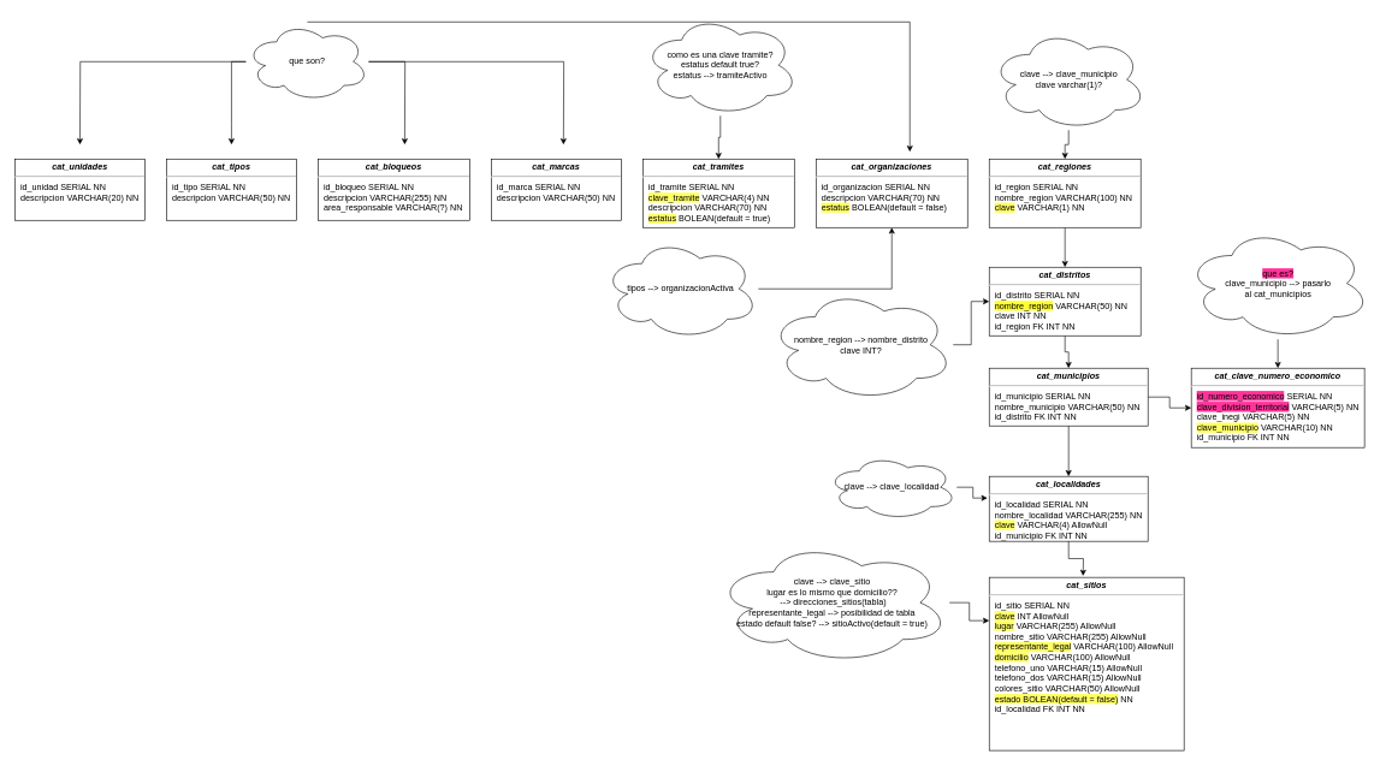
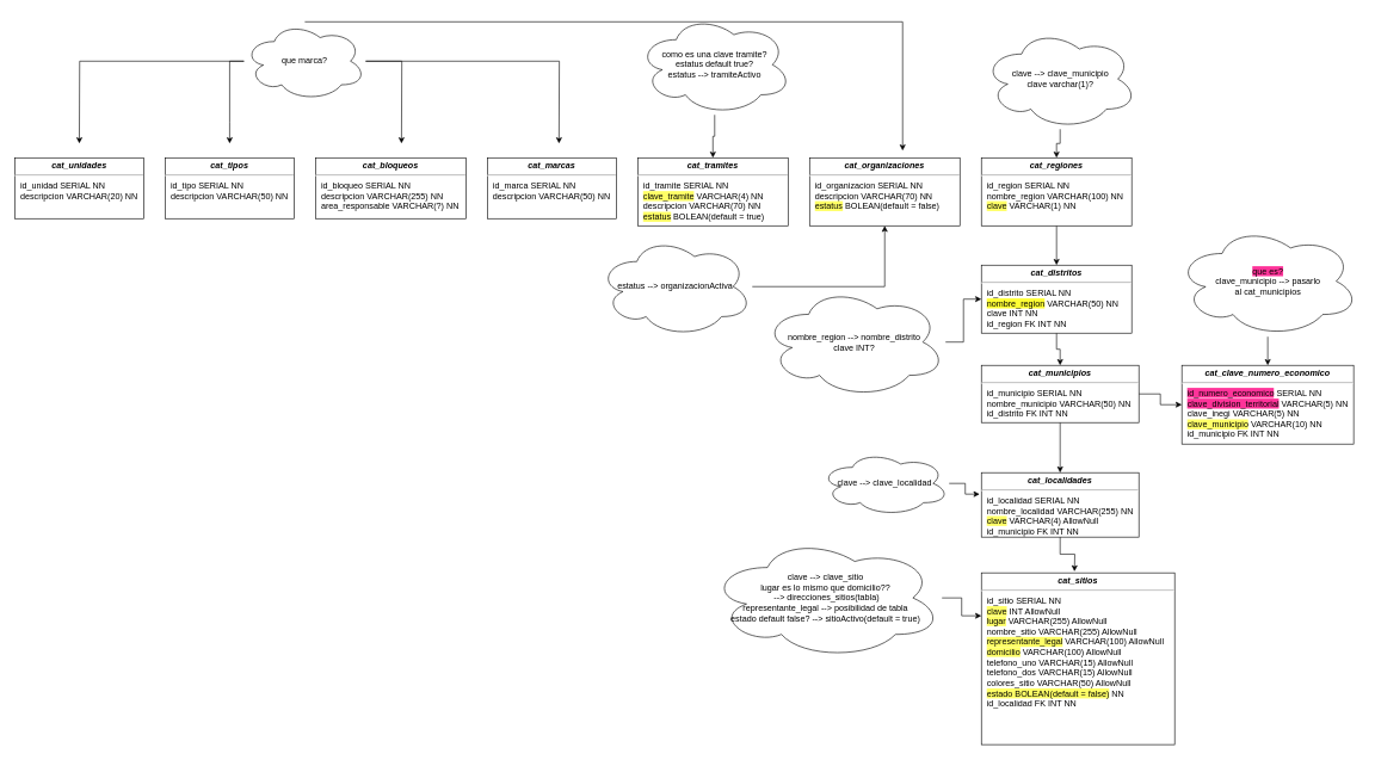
  <mxCell id="0" />
  <mxCell id="1" parent="0" />
  <mxCell id="2" value="&lt;p style=&quot;margin: 4px 0px 0px; text-align: center;&quot;&gt;&lt;b style=&quot;&quot;&gt;&lt;i&gt;cat_unidades&lt;/i&gt;&lt;/b&gt;&lt;/p&gt;&lt;hr&gt;&lt;p style=&quot;margin: 0px ; margin-left: 8px&quot;&gt;id_unidad SERIAL NN&lt;/p&gt;&lt;p style=&quot;margin: 0px ; margin-left: 8px&quot;&gt;descripcion VARCHAR(20) NN&lt;br&gt;&lt;br&gt;&lt;/p&gt;" style="verticalAlign=top;align=left;overflow=fill;fontSize=12;fontFamily=Helvetica;html=1;rounded=0;shadow=0;comic=0;labelBackgroundColor=none;strokeWidth=1" parent="1" vertex="1"><mxGeometry x="20" y="220" width="180" height="85" as="geometry" /></mxCell>
  <mxCell id="3" value="&lt;p style=&quot;margin: 4px 0px 0px; text-align: center;&quot;&gt;&lt;b&gt;&lt;i&gt;cat_tipos&lt;/i&gt;&lt;/b&gt;&lt;/p&gt;&lt;hr&gt;&lt;p style=&quot;margin: 0px 0px 0px 8px;&quot;&gt;id_tipo SERIAL NN&lt;/p&gt;&lt;p style=&quot;margin: 0px 0px 0px 8px;&quot;&gt;descripcion VARCHAR(50) NN&lt;/p&gt;" style="verticalAlign=top;align=left;overflow=fill;fontSize=12;fontFamily=Helvetica;html=1;rounded=0;shadow=0;comic=0;labelBackgroundColor=none;strokeWidth=1" parent="1" vertex="1"><mxGeometry x="230" y="220" width="180" height="85" as="geometry" /></mxCell>
  <mxCell id="4" value="&lt;p style=&quot;margin: 4px 0px 0px; text-align: center;&quot;&gt;&lt;b&gt;&lt;i&gt;cat_bloqueos&lt;/i&gt;&lt;/b&gt;&lt;/p&gt;&lt;hr&gt;&lt;p style=&quot;margin: 0px 0px 0px 8px;&quot;&gt;id_bloqueo SERIAL NN&lt;/p&gt;&lt;p style=&quot;margin: 0px 0px 0px 8px;&quot;&gt;descripcion VARCHAR(255) NN&lt;/p&gt;&lt;p style=&quot;margin: 0px 0px 0px 8px;&quot;&gt;area_responsable VARCHAR(?) NN&lt;/p&gt;" style="verticalAlign=top;align=left;overflow=fill;fontSize=12;fontFamily=Helvetica;html=1;rounded=0;shadow=0;comic=0;labelBackgroundColor=none;strokeWidth=1" vertex="1" parent="1"><mxGeometry x="440" y="220" width="210" height="85" as="geometry" /></mxCell>
  <mxCell id="5" value="&lt;p style=&quot;margin: 4px 0px 0px; text-align: center;&quot;&gt;&lt;b&gt;&lt;i&gt;cat_marcas&lt;/i&gt;&lt;/b&gt;&lt;/p&gt;&lt;hr&gt;&lt;p style=&quot;margin: 0px 0px 0px 8px;&quot;&gt;id_marca SERIAL NN&lt;/p&gt;&lt;p style=&quot;margin: 0px 0px 0px 8px;&quot;&gt;descripcion VARCHAR(50) NN&lt;/p&gt;" style="verticalAlign=top;align=left;overflow=fill;fontSize=12;fontFamily=Helvetica;html=1;rounded=0;shadow=0;comic=0;labelBackgroundColor=none;strokeWidth=1" vertex="1" parent="1"><mxGeometry x="680" y="220" width="180" height="85" as="geometry" /></mxCell>
  <mxCell id="6" value="&lt;p style=&quot;margin: 4px 0px 0px; text-align: center;&quot;&gt;&lt;b&gt;&lt;i&gt;cat_tramites&lt;/i&gt;&lt;/b&gt;&lt;/p&gt;&lt;hr&gt;&lt;p style=&quot;margin: 0px 0px 0px 8px;&quot;&gt;id_tramite SERIAL NN&lt;/p&gt;&lt;p style=&quot;margin: 0px 0px 0px 8px;&quot;&gt;&lt;span style=&quot;background-color: light-dark(rgb(255, 255, 102), rgb(255, 255, 255));&quot;&gt;clave_tramite&lt;/span&gt; VARCHAR(4) NN&lt;/p&gt;&lt;p style=&quot;margin: 0px 0px 0px 8px;&quot;&gt;descripcion VARCHAR(70) NN&lt;/p&gt;&lt;p style=&quot;margin: 0px 0px 0px 8px;&quot;&gt;&lt;span style=&quot;background-color: light-dark(rgb(255, 255, 102), rgb(255, 255, 255));&quot;&gt;estatus&lt;/span&gt; BOLEAN(default = true)&lt;/p&gt;" style="verticalAlign=top;align=left;overflow=fill;fontSize=12;fontFamily=Helvetica;html=1;rounded=0;shadow=0;comic=0;labelBackgroundColor=none;strokeWidth=1" vertex="1" parent="1"><mxGeometry x="890" y="220" width="210" height="95" as="geometry" /></mxCell>
  <mxCell id="7" value="&lt;p style=&quot;margin: 4px 0px 0px; text-align: center;&quot;&gt;&lt;b&gt;&lt;i&gt;cat_organizaciones&lt;/i&gt;&lt;/b&gt;&lt;/p&gt;&lt;hr&gt;&lt;p style=&quot;margin: 0px 0px 0px 8px;&quot;&gt;id_organizacion SERIAL NN&lt;/p&gt;&lt;p style=&quot;margin: 0px 0px 0px 8px;&quot;&gt;descripcion VARCHAR(70) NN&lt;/p&gt;&lt;p style=&quot;margin: 0px 0px 0px 8px;&quot;&gt;&lt;span style=&quot;background-color: light-dark(rgb(255, 255, 102), rgb(255, 255, 255));&quot;&gt;estatus&lt;/span&gt; BOLEAN(default = false)&lt;/p&gt;" style="verticalAlign=top;align=left;overflow=fill;fontSize=12;fontFamily=Helvetica;html=1;rounded=0;shadow=0;comic=0;labelBackgroundColor=none;strokeWidth=1" vertex="1" parent="1"><mxGeometry x="1130" y="220" width="210" height="95" as="geometry" /></mxCell>
  <mxCell id="8" value="" style="edgeStyle=orthogonalEdgeStyle;rounded=0;orthogonalLoop=1;jettySize=auto;html=1;" edge="1" parent="1" source="9" target="11"><mxGeometry relative="1" as="geometry" /></mxCell>
  <mxCell id="9" value="&lt;p style=&quot;margin: 4px 0px 0px; text-align: center;&quot;&gt;&lt;b&gt;&lt;i&gt;cat_regiones&lt;/i&gt;&lt;/b&gt;&lt;/p&gt;&lt;hr&gt;&lt;p style=&quot;margin: 0px 0px 0px 8px;&quot;&gt;id_region SERIAL NN&lt;/p&gt;&lt;p style=&quot;margin: 0px 0px 0px 8px;&quot;&gt;nombre_region VARCHAR(100) NN&lt;/p&gt;&lt;p style=&quot;margin: 0px 0px 0px 8px;&quot;&gt;&lt;span style=&quot;background-color: light-dark(rgb(255, 255, 102), rgb(255, 255, 255));&quot;&gt;clave&lt;/span&gt;&amp;nbsp;&lt;span style=&quot;background-color: transparent; color: light-dark(rgb(0, 0, 0), rgb(255, 255, 255));&quot;&gt;VARCHAR(1) NN&lt;/span&gt;&lt;/p&gt;" style="verticalAlign=top;align=left;overflow=fill;fontSize=12;fontFamily=Helvetica;html=1;rounded=0;shadow=0;comic=0;labelBackgroundColor=none;strokeWidth=1" vertex="1" parent="1"><mxGeometry x="1370" y="220" width="210" height="95" as="geometry" /></mxCell>
  <mxCell id="10" value="" style="edgeStyle=orthogonalEdgeStyle;rounded=0;orthogonalLoop=1;jettySize=auto;html=1;" edge="1" parent="1" source="11" target="20"><mxGeometry relative="1" as="geometry" /></mxCell>
  <mxCell id="11" value="&lt;p style=&quot;margin: 4px 0px 0px; text-align: center;&quot;&gt;&lt;b&gt;&lt;i&gt;cat_distritos&lt;/i&gt;&lt;/b&gt;&lt;/p&gt;&lt;hr&gt;&lt;p style=&quot;margin: 0px 0px 0px 8px;&quot;&gt;id_distrito SERIAL NN&lt;/p&gt;&lt;p style=&quot;margin: 0px 0px 0px 8px;&quot;&gt;&lt;span style=&quot;background-color: light-dark(rgb(255, 255, 51), rgb(255, 255, 255));&quot;&gt;nombre_region&lt;/span&gt; VARCHAR(50) NN&lt;/p&gt;&lt;p style=&quot;margin: 0px 0px 0px 8px;&quot;&gt;clave INT&lt;span style=&quot;background-color: transparent; color: light-dark(rgb(0, 0, 0), rgb(255, 255, 255));&quot;&gt;&amp;nbsp;NN&lt;/span&gt;&lt;/p&gt;&lt;p style=&quot;margin: 0px 0px 0px 8px;&quot;&gt;id_region FK INT NN&lt;/p&gt;" style="verticalAlign=top;align=left;overflow=fill;fontSize=12;fontFamily=Helvetica;html=1;rounded=0;shadow=0;comic=0;labelBackgroundColor=none;strokeWidth=1" vertex="1" parent="1"><mxGeometry x="1370" y="370" width="210" height="95" as="geometry" /></mxCell>
  <mxCell id="12" style="edgeStyle=orthogonalEdgeStyle;rounded=0;orthogonalLoop=1;jettySize=auto;html=1;" edge="1" parent="1" source="13" target="6"><mxGeometry relative="1" as="geometry" /></mxCell>
  <mxCell id="13" value="como es una clave tramite?&lt;div&gt;estatus default true?&lt;/div&gt;&lt;div&gt;estatus --&amp;gt; tramiteActivo&lt;/div&gt;" style="ellipse;shape=cloud;whiteSpace=wrap;html=1;" vertex="1" parent="1"><mxGeometry x="890" width="215" height="140" as="geometry" y="20" /></mxCell>
  <mxCell id="14" style="edgeStyle=orthogonalEdgeStyle;rounded=0;orthogonalLoop=1;jettySize=auto;html=1;entryX=0.5;entryY=0;entryDx=0;entryDy=0;" edge="1" parent="1" source="15" target="9"><mxGeometry relative="1" as="geometry" /></mxCell>
  <mxCell id="15" value="clave --&amp;gt; clave_municipio&lt;div&gt;clave varchar(1)?&lt;/div&gt;" style="ellipse;shape=cloud;whiteSpace=wrap;html=1;" vertex="1" parent="1"><mxGeometry x="1372.5" y="40" width="215" height="140" as="geometry" /></mxCell>
  <mxCell id="16" style="edgeStyle=orthogonalEdgeStyle;rounded=0;orthogonalLoop=1;jettySize=auto;html=1;entryX=0;entryY=0.5;entryDx=0;entryDy=0;" edge="1" parent="1" source="17" target="11"><mxGeometry relative="1" as="geometry" /></mxCell>
  <mxCell id="17" value="nombre_region --&amp;gt; nombre_distrito&lt;div&gt;clave INT?&lt;/div&gt;" style="ellipse;shape=cloud;whiteSpace=wrap;html=1;" vertex="1" parent="1"><mxGeometry x="1065" y="400" width="255" height="155" as="geometry" /></mxCell>
  <mxCell id="18" style="edgeStyle=orthogonalEdgeStyle;rounded=0;orthogonalLoop=1;jettySize=auto;html=1;entryX=0;entryY=0.5;entryDx=0;entryDy=0;" edge="1" parent="1" source="20" target="22"><mxGeometry relative="1" as="geometry" /></mxCell>
  <mxCell id="19" style="edgeStyle=orthogonalEdgeStyle;rounded=0;orthogonalLoop=1;jettySize=auto;html=1;entryX=0.5;entryY=0;entryDx=0;entryDy=0;" edge="1" parent="1" source="20" target="31"><mxGeometry relative="1" as="geometry" /></mxCell>
  <mxCell id="20" value="&lt;p style=&quot;margin: 4px 0px 0px; text-align: center;&quot;&gt;&lt;b&gt;&lt;i&gt;cat_municipios&lt;/i&gt;&lt;/b&gt;&lt;/p&gt;&lt;hr&gt;&lt;p style=&quot;margin: 0px 0px 0px 8px;&quot;&gt;id_municipio SERIAL NN&lt;/p&gt;&lt;p style=&quot;margin: 0px 0px 0px 8px;&quot;&gt;nombre_municipio VARCHAR(50) NN&lt;/p&gt;&lt;p style=&quot;margin: 0px 0px 0px 8px;&quot;&gt;id_distrito FK INT NN&lt;/p&gt;" style="verticalAlign=top;align=left;overflow=fill;fontSize=12;fontFamily=Helvetica;html=1;rounded=0;shadow=0;comic=0;labelBackgroundColor=none;strokeWidth=1" vertex="1" parent="1"><mxGeometry x="1370" y="510" width="220" height="80" as="geometry" /></mxCell>
  <mxCell id="21" style="edgeStyle=orthogonalEdgeStyle;rounded=0;orthogonalLoop=1;jettySize=auto;html=1;exitX=0.5;exitY=1;exitDx=0;exitDy=0;" edge="1" parent="1" source="20" target="20"><mxGeometry relative="1" as="geometry" /></mxCell>
  <mxCell id="22" value="&lt;p style=&quot;margin: 4px 0px 0px; text-align: center;&quot;&gt;&lt;b&gt;&lt;i&gt;cat_clave_numero_economico&lt;/i&gt;&lt;/b&gt;&lt;/p&gt;&lt;hr&gt;&lt;p style=&quot;margin: 0px 0px 0px 8px;&quot;&gt;&lt;span style=&quot;background-color: light-dark(rgb(255, 51, 153), rgb(255, 255, 255));&quot;&gt;id_numero_economico&lt;/span&gt; SERIAL NN&lt;/p&gt;&lt;p style=&quot;margin: 0px 0px 0px 8px;&quot;&gt;&lt;span style=&quot;background-color: light-dark(rgb(255, 51, 153), rgb(255, 255, 255));&quot;&gt;clave_division_territorial&lt;/span&gt; VARCHAR(5) NN&lt;/p&gt;&lt;p style=&quot;margin: 0px 0px 0px 8px;&quot;&gt;clave_inegi VARCHAR(5) NN&lt;/p&gt;&lt;p style=&quot;margin: 0px 0px 0px 8px;&quot;&gt;&lt;span style=&quot;background-color: light-dark(rgb(255, 255, 102), rgb(255, 255, 255));&quot;&gt;clave_municipio&lt;/span&gt; VARCHAR(10) NN&lt;/p&gt;&lt;p style=&quot;margin: 0px 0px 0px 8px;&quot;&gt;id_municipio FK INT NN&lt;/p&gt;" style="verticalAlign=top;align=left;overflow=fill;fontSize=12;fontFamily=Helvetica;html=1;rounded=0;shadow=0;comic=0;labelBackgroundColor=none;strokeWidth=1" vertex="1" parent="1"><mxGeometry x="1650" y="510" width="240" height="110" as="geometry" /></mxCell>
  <mxCell id="23" style="edgeStyle=orthogonalEdgeStyle;rounded=0;orthogonalLoop=1;jettySize=auto;html=1;" edge="1" parent="1" source="28"><mxGeometry relative="1" as="geometry"><mxPoint x="110" y="200" as="targetPoint" /></mxGeometry></mxCell>
  <mxCell id="24" style="edgeStyle=orthogonalEdgeStyle;rounded=0;orthogonalLoop=1;jettySize=auto;html=1;" edge="1" parent="1" source="28"><mxGeometry relative="1" as="geometry"><mxPoint x="320" y="200" as="targetPoint" /></mxGeometry></mxCell>
  <mxCell id="25" style="edgeStyle=orthogonalEdgeStyle;rounded=0;orthogonalLoop=1;jettySize=auto;html=1;" edge="1" parent="1" source="28"><mxGeometry relative="1" as="geometry"><mxPoint x="560" y="200" as="targetPoint" /></mxGeometry></mxCell>
  <mxCell id="26" style="edgeStyle=orthogonalEdgeStyle;rounded=0;orthogonalLoop=1;jettySize=auto;html=1;" edge="1" parent="1" source="28"><mxGeometry relative="1" as="geometry"><mxPoint x="780" y="200" as="targetPoint" /></mxGeometry></mxCell>
  <mxCell id="27" style="edgeStyle=orthogonalEdgeStyle;rounded=0;orthogonalLoop=1;jettySize=auto;html=1;" edge="1" parent="1" source="28"><mxGeometry relative="1" as="geometry"><mxPoint x="1260" y="210" as="targetPoint" /><Array as="points"><mxPoint x="1260" y="30" /></Array></mxGeometry></mxCell>
- <mxCell id="28" value="que son?" style="ellipse;shape=cloud;whiteSpace=wrap;html=1;" vertex="1" parent="1"><mxGeometry x="340" y="30" width="170" height="110" as="geometry" /></mxCell>
+ <mxCell id="28" value="que marca?" style="ellipse;shape=cloud;whiteSpace=wrap;html=1;" vertex="1" parent="1"><mxGeometry x="340" y="30" width="170" height="110" as="geometry" /></mxCell>
  <mxCell id="29" style="edgeStyle=orthogonalEdgeStyle;rounded=0;orthogonalLoop=1;jettySize=auto;html=1;entryX=0.5;entryY=0;entryDx=0;entryDy=0;" edge="1" parent="1" source="30" target="22"><mxGeometry relative="1" as="geometry" /></mxCell>
  <mxCell id="30" value="&lt;span style=&quot;background-color: rgb(255, 51, 153);&quot;&gt;que es?&lt;/span&gt;&lt;div&gt;&lt;span&gt;clave_municipio --&amp;gt; pasarlo&lt;/span&gt;&lt;/div&gt;&lt;div&gt;&lt;span&gt;al cat_municipios&lt;/span&gt;&lt;/div&gt;" style="ellipse;shape=cloud;whiteSpace=wrap;html=1;" vertex="1" parent="1"><mxGeometry x="1642.5" y="315" width="255" height="155" as="geometry" /></mxCell>
  <mxCell id="31" value="&lt;p style=&quot;margin: 4px 0px 0px; text-align: center;&quot;&gt;&lt;b&gt;&lt;i&gt;cat_localidades&lt;/i&gt;&lt;/b&gt;&lt;/p&gt;&lt;hr&gt;&lt;p style=&quot;margin: 0px 0px 0px 8px;&quot;&gt;id_localidad SERIAL NN&lt;/p&gt;&lt;p style=&quot;margin: 0px 0px 0px 8px;&quot;&gt;nombre_localidad VARCHAR(255) NN&lt;/p&gt;&lt;p style=&quot;margin: 0px 0px 0px 8px;&quot;&gt;&lt;span style=&quot;background-color: light-dark(rgb(255, 255, 102), rgb(255, 255, 255));&quot;&gt;clave&lt;/span&gt; VARCHAR(4) AllowNull&lt;/p&gt;&lt;p style=&quot;margin: 0px 0px 0px 8px;&quot;&gt;id_municipio FK INT NN&lt;/p&gt;" style="verticalAlign=top;align=left;overflow=fill;fontSize=12;fontFamily=Helvetica;html=1;rounded=0;shadow=0;comic=0;labelBackgroundColor=none;strokeWidth=1" vertex="1" parent="1"><mxGeometry x="1370" y="660" width="220" height="90" as="geometry" /></mxCell>
  <mxCell id="32" value="clave --&amp;gt; clave_localidad" style="ellipse;shape=cloud;whiteSpace=wrap;html=1;" vertex="1" parent="1"><mxGeometry x="1145" y="630" width="180" height="90" as="geometry" /></mxCell>
  <mxCell id="33" value="&lt;p style=&quot;margin: 4px 0px 0px; text-align: center;&quot;&gt;&lt;b&gt;&lt;i&gt;cat_sitios&lt;/i&gt;&lt;/b&gt;&lt;/p&gt;&lt;hr&gt;&lt;p style=&quot;margin: 0px 0px 0px 8px;&quot;&gt;id_sitio SERIAL NN&lt;/p&gt;&lt;p style=&quot;margin: 0px 0px 0px 8px;&quot;&gt;&lt;span style=&quot;background-color: light-dark(rgb(255, 255, 102), rgb(255, 255, 255));&quot;&gt;clave&lt;/span&gt; INT AllowNull&lt;/p&gt;&lt;p style=&quot;margin: 0px 0px 0px 8px;&quot;&gt;&lt;span style=&quot;background-color: light-dark(rgb(255, 255, 102), rgb(255, 255, 255));&quot;&gt;lugar&lt;/span&gt; VARCHAR(255) AllowNull&lt;/p&gt;&lt;p style=&quot;margin: 0px 0px 0px 8px;&quot;&gt;nombre_sitio VARCHAR(255) AllowNull&lt;/p&gt;&lt;p style=&quot;margin: 0px 0px 0px 8px;&quot;&gt;&lt;span style=&quot;background-color: light-dark(rgb(255, 255, 102), rgb(255, 255, 255));&quot;&gt;representante_legal&lt;/span&gt; VARCHAR(100) AllowNull&lt;/p&gt;&lt;p style=&quot;margin: 0px 0px 0px 8px;&quot;&gt;&lt;span style=&quot;background-color: light-dark(rgb(255, 255, 102), rgb(255, 255, 255));&quot;&gt;domicilio&lt;/span&gt; VARCHAR(100) AllowNull&lt;/p&gt;&lt;p style=&quot;margin: 0px 0px 0px 8px;&quot;&gt;telefono_uno&amp;nbsp;&lt;span style=&quot;background-color: transparent; color: light-dark(rgb(0, 0, 0), rgb(255, 255, 255));&quot;&gt;VARCHAR(15) AllowNull&lt;/span&gt;&lt;/p&gt;&lt;p style=&quot;margin: 0px 0px 0px 8px;&quot;&gt;telefono_dos&amp;nbsp;&lt;span style=&quot;color: light-dark(rgb(0, 0, 0), rgb(255, 255, 255)); background-color: transparent;&quot;&gt;VARCHAR(15) AllowNull&lt;/span&gt;&lt;span style=&quot;background-color: transparent; color: light-dark(rgb(0, 0, 0), rgb(255, 255, 255));&quot;&gt;&lt;/span&gt;&lt;/p&gt;&lt;p style=&quot;margin: 0px 0px 0px 8px;&quot;&gt;&lt;span style=&quot;color: light-dark(rgb(0, 0, 0), rgb(255, 255, 255)); background-color: transparent;&quot;&gt;colores_sitio VARCHAR(50) AllowNull&lt;/span&gt;&lt;/p&gt;&lt;p style=&quot;margin: 0px 0px 0px 8px;&quot;&gt;&lt;span style=&quot;background-color: rgb(255, 255, 102);&quot;&gt;estado BOLEAN(default = false)&lt;/span&gt; NN&lt;/p&gt;&lt;p style=&quot;margin: 0px 0px 0px 8px;&quot;&gt;id_localidad FK INT NN&lt;/p&gt;" style="verticalAlign=top;align=left;overflow=fill;fontSize=12;fontFamily=Helvetica;html=1;rounded=0;shadow=0;comic=0;labelBackgroundColor=none;strokeWidth=1" vertex="1" parent="1"><mxGeometry x="1370" y="800" width="270" height="240" as="geometry" /></mxCell>
  <mxCell id="34" style="edgeStyle=orthogonalEdgeStyle;rounded=0;orthogonalLoop=1;jettySize=auto;html=1;entryX=-0.011;entryY=0.333;entryDx=0;entryDy=0;entryPerimeter=0;" edge="1" parent="1" source="32" target="31"><mxGeometry relative="1" as="geometry" /></mxCell>
  <mxCell id="35" style="edgeStyle=orthogonalEdgeStyle;rounded=0;orthogonalLoop=1;jettySize=auto;html=1;entryX=0;entryY=0.25;entryDx=0;entryDy=0;" edge="1" parent="1" source="36" target="33"><mxGeometry relative="1" as="geometry" /></mxCell>
  <mxCell id="36" value="clave --&amp;gt; clave_sitio&lt;div&gt;lugar es lo mismo que domicilio??&lt;/div&gt;&lt;div&gt;&amp;nbsp;--&amp;gt; direcciones_sitios(tabla)&lt;/div&gt;&lt;div&gt;representante_legal --&amp;gt; posibilidad de tabla&lt;/div&gt;&lt;div&gt;estado default false? --&amp;gt; sitioActivo(default = true)&lt;/div&gt;" style="ellipse;shape=cloud;whiteSpace=wrap;html=1;" vertex="1" parent="1"><mxGeometry x="990" y="750" width="325" height="170" as="geometry" /></mxCell>
  <mxCell id="37" style="edgeStyle=orthogonalEdgeStyle;rounded=0;orthogonalLoop=1;jettySize=auto;html=1;entryX=0.5;entryY=1;entryDx=0;entryDy=0;" edge="1" parent="1" source="38" target="7"><mxGeometry relative="1" as="geometry" /></mxCell>
- <mxCell id="38" value="tipos --&amp;gt; organizacionActiva" style="ellipse;shape=cloud;whiteSpace=wrap;html=1;" vertex="1" parent="1"><mxGeometry x="835" y="330" width="215" height="140" as="geometry" /></mxCell>
+ <mxCell id="38" value="estatus --&amp;gt; organizacionActiva" style="ellipse;shape=cloud;whiteSpace=wrap;html=1;" vertex="1" parent="1"><mxGeometry x="835" y="330" width="215" height="140" as="geometry" /></mxCell>
  <mxCell id="39" style="edgeStyle=orthogonalEdgeStyle;rounded=0;orthogonalLoop=1;jettySize=auto;html=1;" edge="1" parent="1" source="31"><mxGeometry relative="1" as="geometry"><mxPoint x="1500" y="798" as="targetPoint" /></mxGeometry></mxCell>
